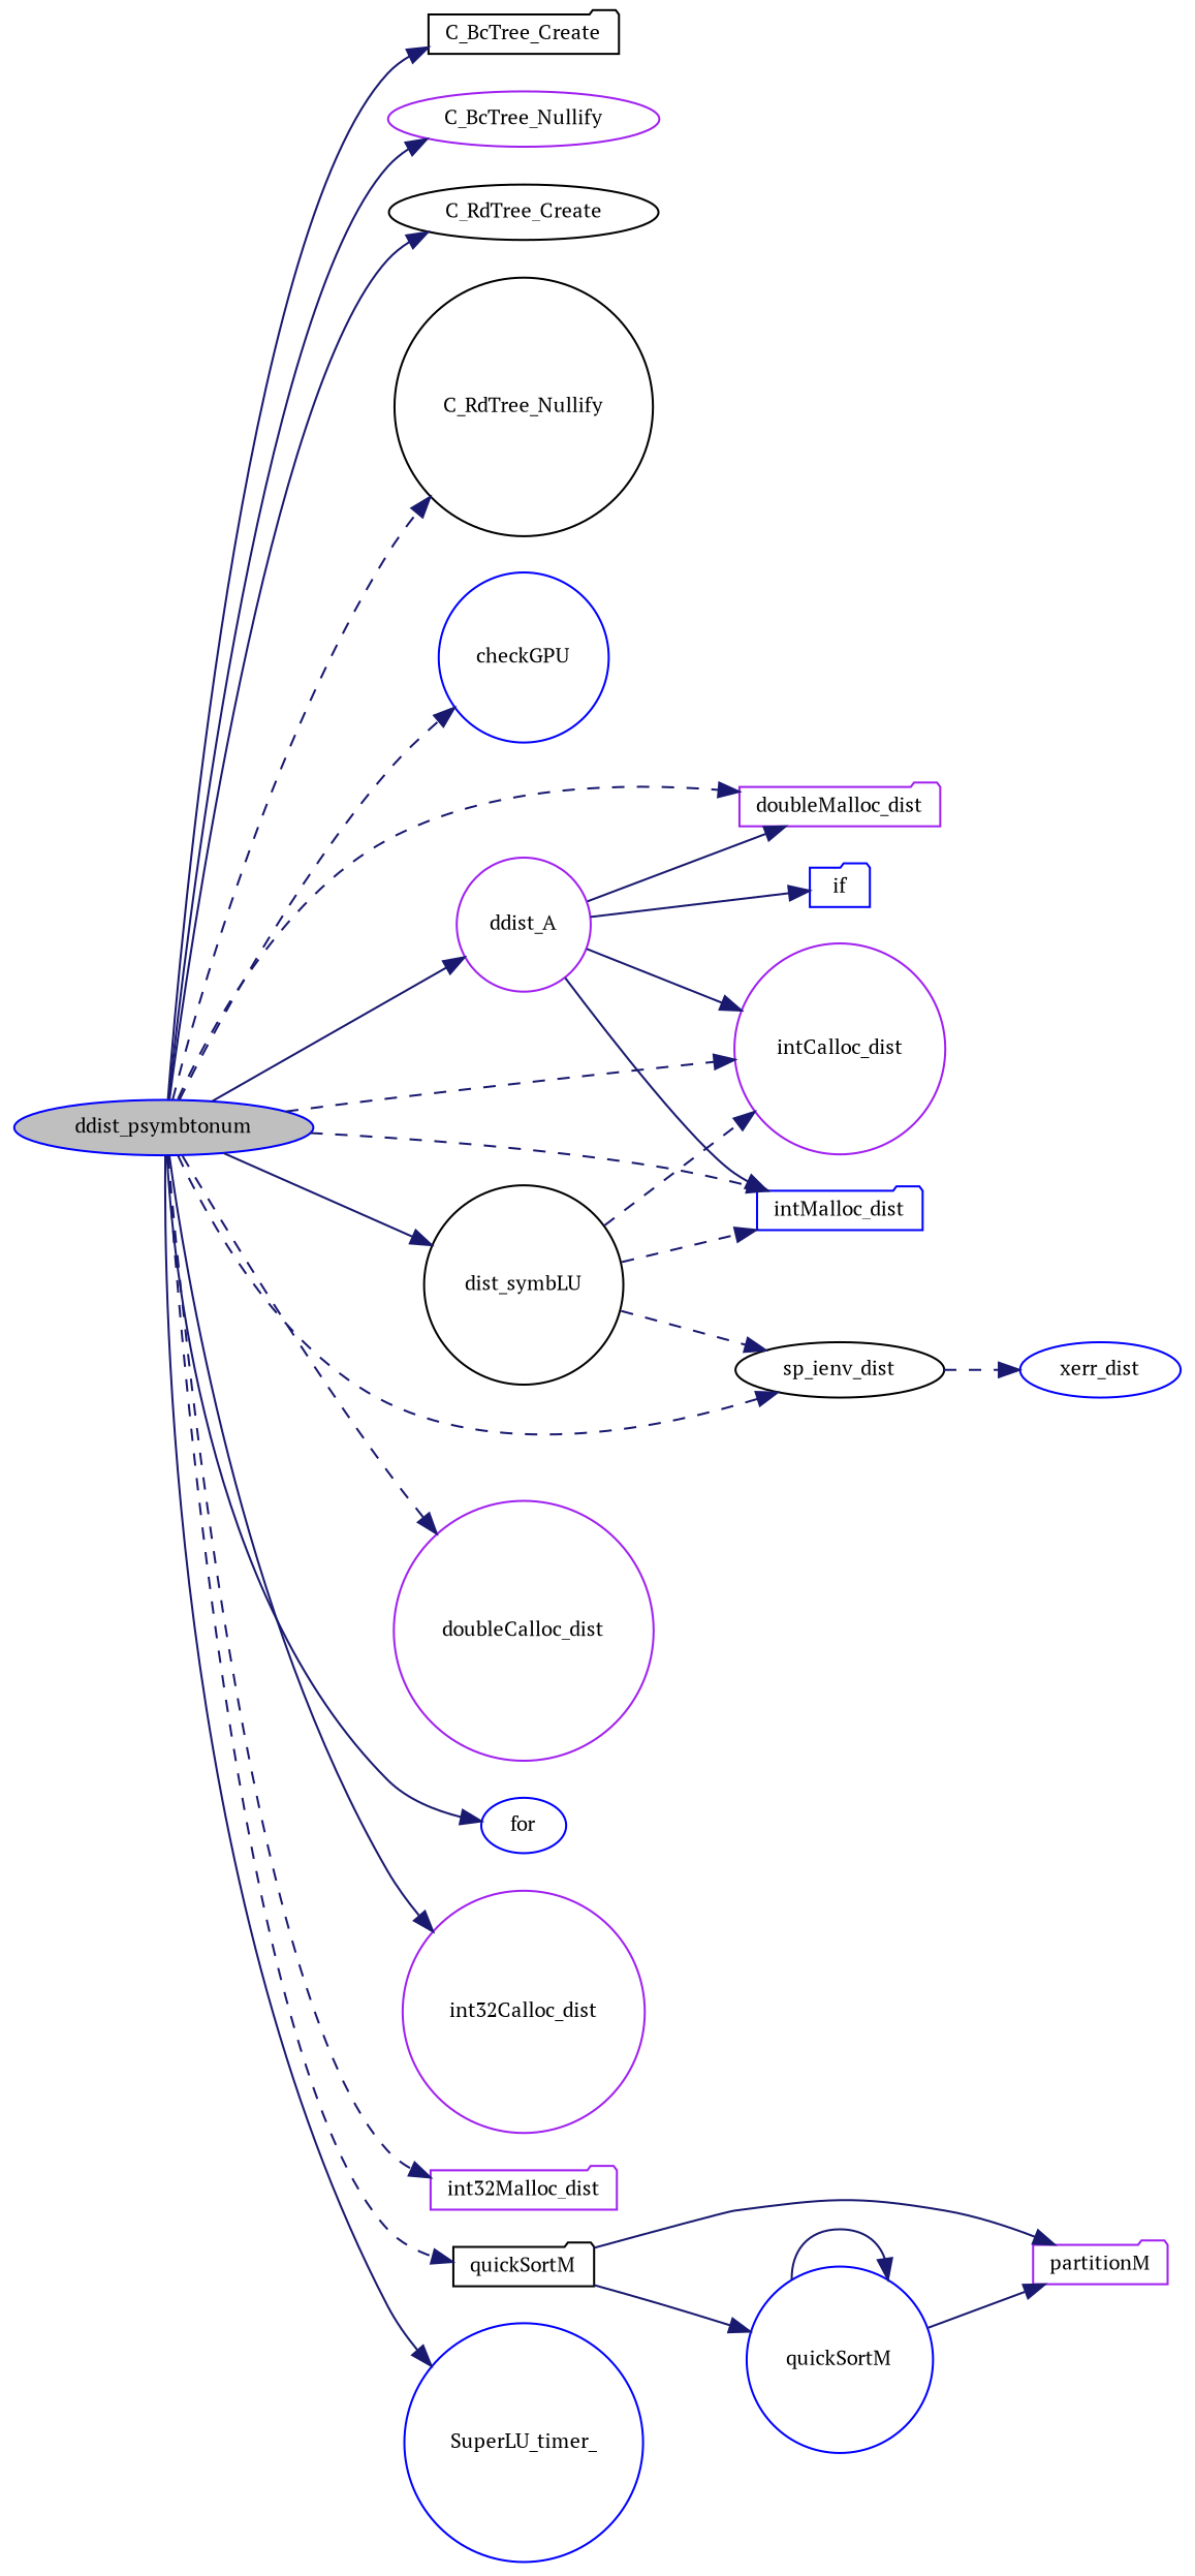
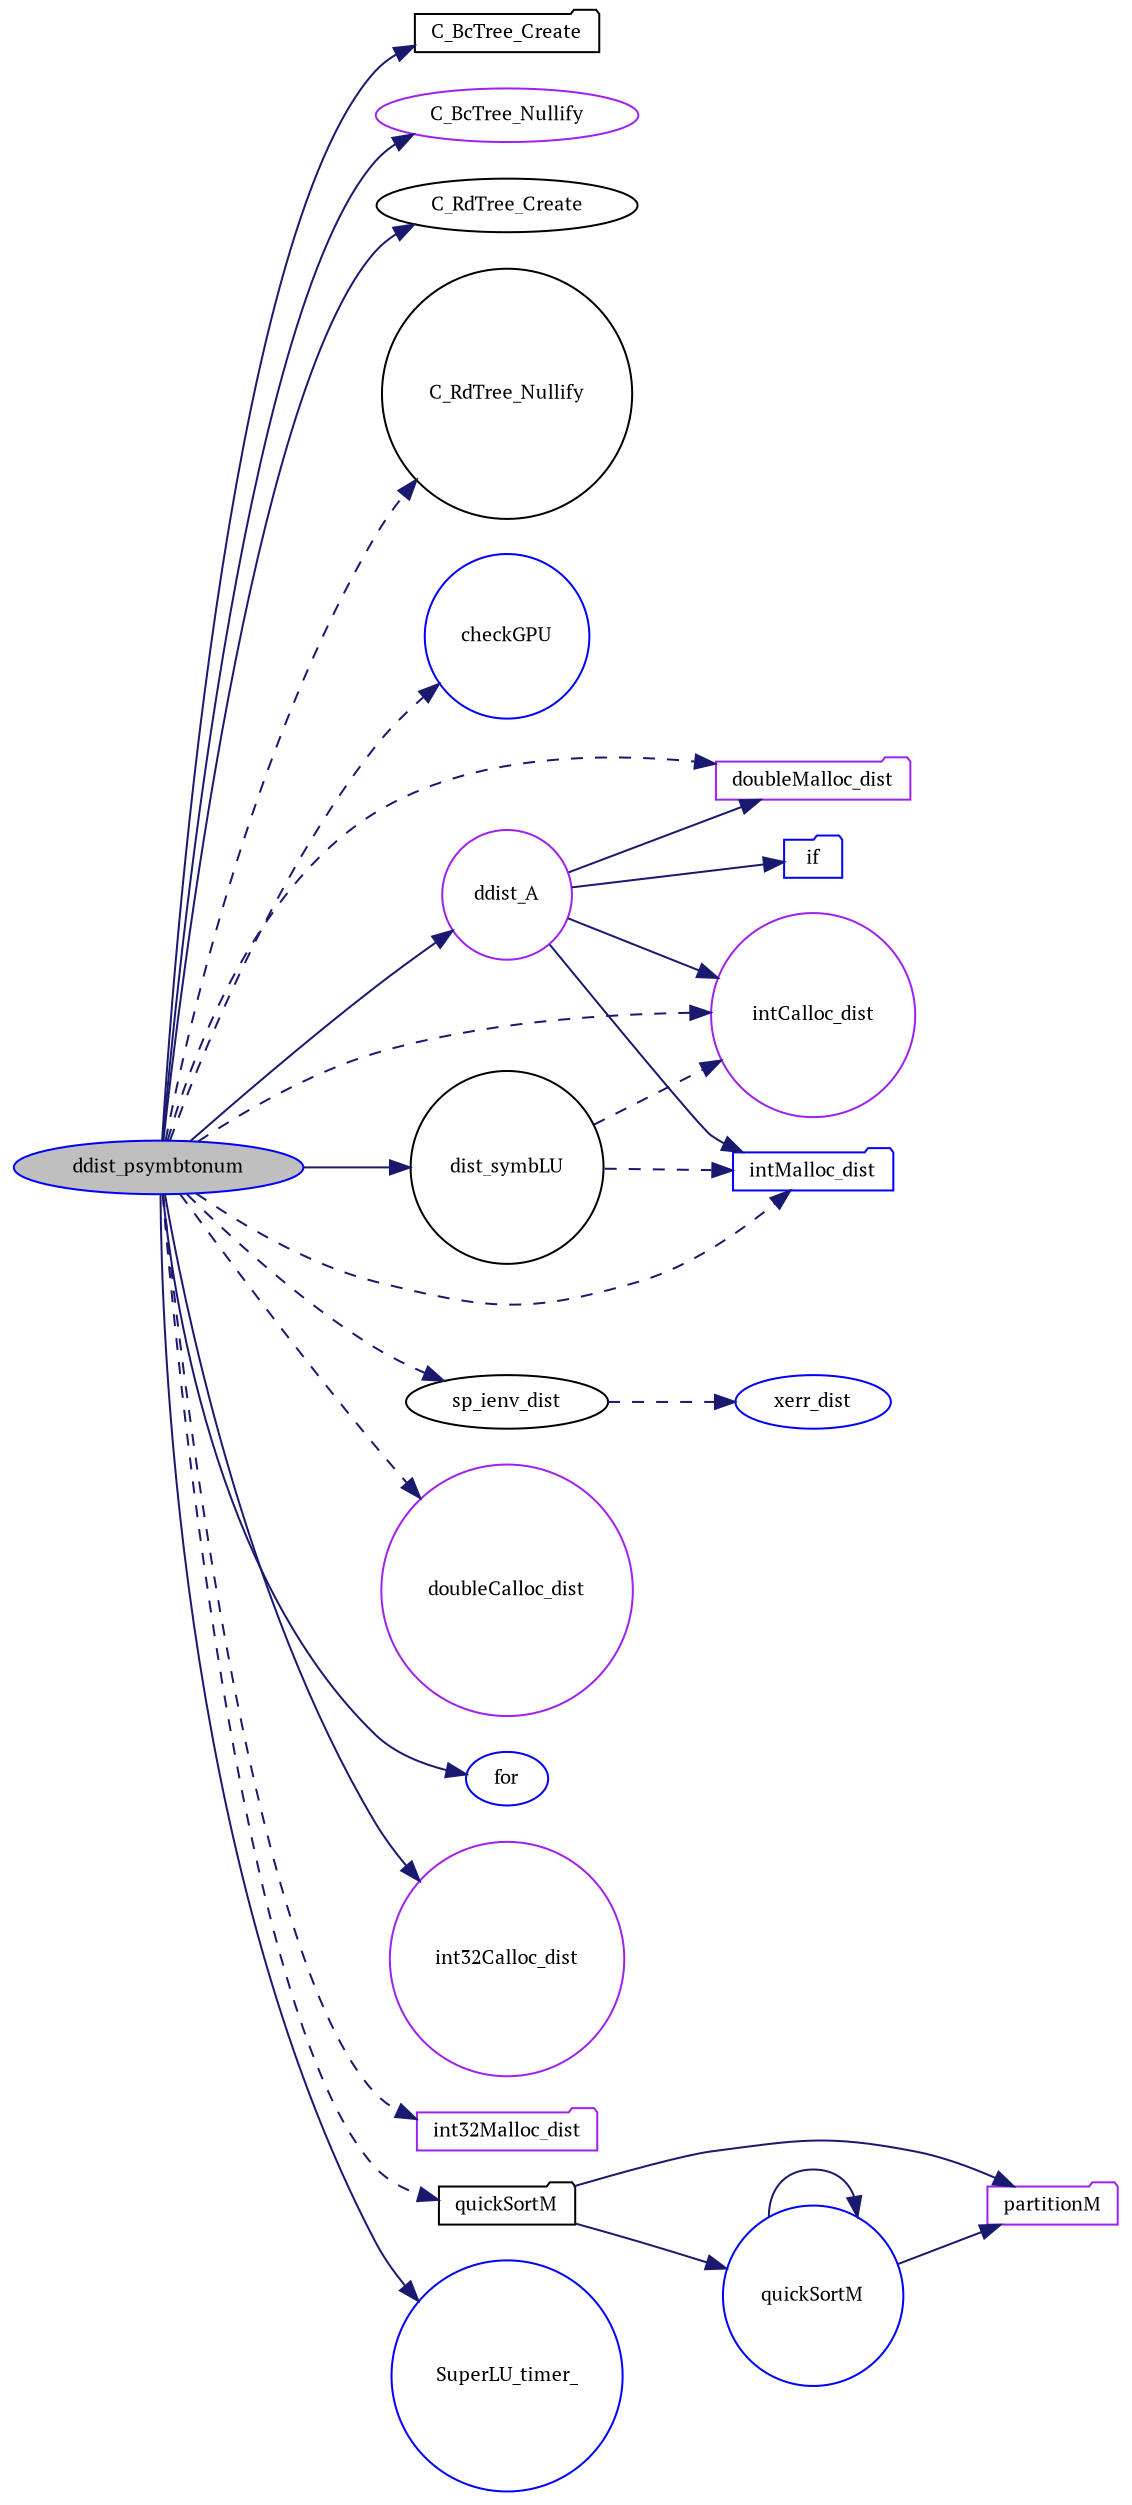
  digraph {
    fontname="PT Serif"
    rankdir=LR
    node [color=blue fillcolor=white fontname="PT Serif" fontsize=10 shape=circle style=filled]
    edge [color=midnightblue fontname="PT Serif" fontsize=10 labelfontname=Helvetica labelfontsize=10 style=solid]
    n1 [fillcolor=grey75 fontcolor=black height=0.2 label=ddist_psymbtonum shape=ellipse width=0.4]
    n2 [color=black height=0.2 label=C_BcTree_Create shape=folder width=0.4]
    n3 [color=purple height=0.2 label=C_BcTree_Nullify shape=ellipse width=0.4]
    n4 [color=black height=0.2 label=C_RdTree_Create shape=ellipse width=0.4]
    n5 [color=black height=0.2 label=C_RdTree_Nullify width=0.4]
    n6 [height=0.2 label=checkGPU width=0.4]
    n7 [color=purple height=0.2 label=ddist_A width=0.4]
    n8 [color=purple height=0.2 label=doubleMalloc_dist shape=folder width=0.4]
    n9 [color=purple height=0.2 label=intCalloc_dist width=0.4]
    n10 [height=0.2 label=intMalloc_dist shape=folder width=0.4]
    n11 [color=black height=0.2 label=dist_symbLU width=0.4]
    n12 [color=black height=0.2 label=sp_ienv_dist shape=ellipse width=0.4]
    n13 [color=purple height=0.2 label=doubleCalloc_dist width=0.4]
    n14 [height=0.2 label=for shape=ellipse width=0.4]
    n15 [color=purple height=0.2 label=int32Calloc_dist width=0.4]
    n16 [color=purple height=0.2 label=int32Malloc_dist shape=folder width=0.4]
    n17 [color=black height=0.2 label=quickSortM shape=folder width=0.4]
    n18 [height=0.2 label=SuperLU_timer_ width=0.4]
    n19 [height=0.2 label=if shape=folder width=0.4]
    n20 [height=0.2 label=xerr_dist shape=ellipse width=0.4]
    n21 [color=purple height=0.2 label=partitionM shape=folder width=0.4]
    n22 [height=0.2 label=quickSortM width=0.4]
    n1 -> n2
    n1 -> n3
    n1 -> n4
    n1 -> n5 [style=dashed]
    n1 -> n6 [style=dashed]
    n1 -> n7
    n1 -> n8 [style=dashed]
    n1 -> n9 [style=dashed]
    n1 -> n10 [style=dashed]
    n1 -> n11
    n1 -> n12 [style=dashed]
    n1 -> n13 [style=dashed]
    n1 -> n14
    n1 -> n15
    n1 -> n16 [style=dashed]
    n1 -> n17 [style=dashed]
    n1 -> n18
    n7 -> n8
    n7 -> n9
    n7 -> n10
    n7 -> n19
    n11 -> n9 [style=dashed]
    n11 -> n10 [style=dashed]
-   n11 -> n12 [style=dashed]
    n12 -> n20 [style=dashed]
    n17 -> n21
    n17 -> n22
    n22 -> n21
    n22 -> n22
  }
